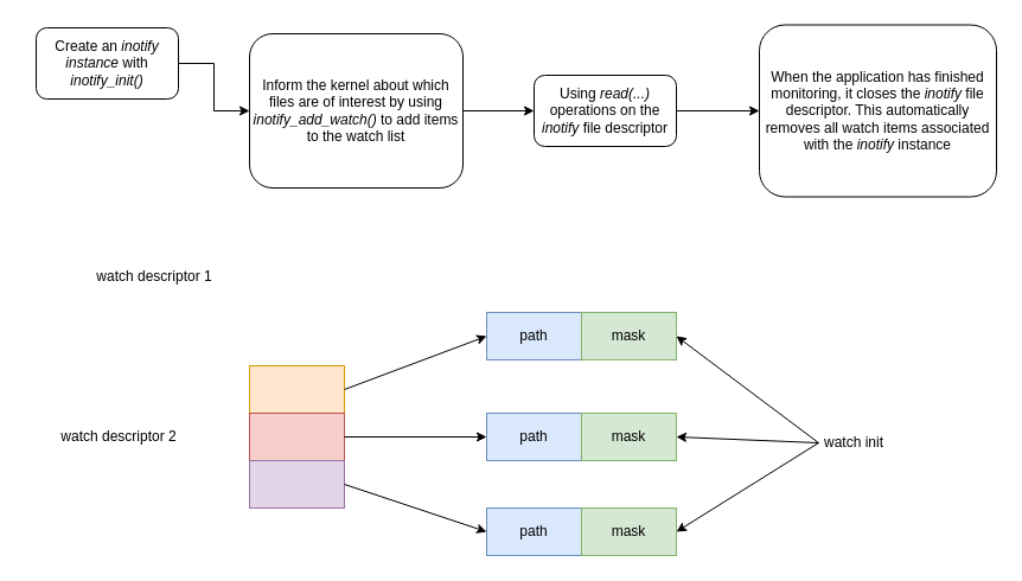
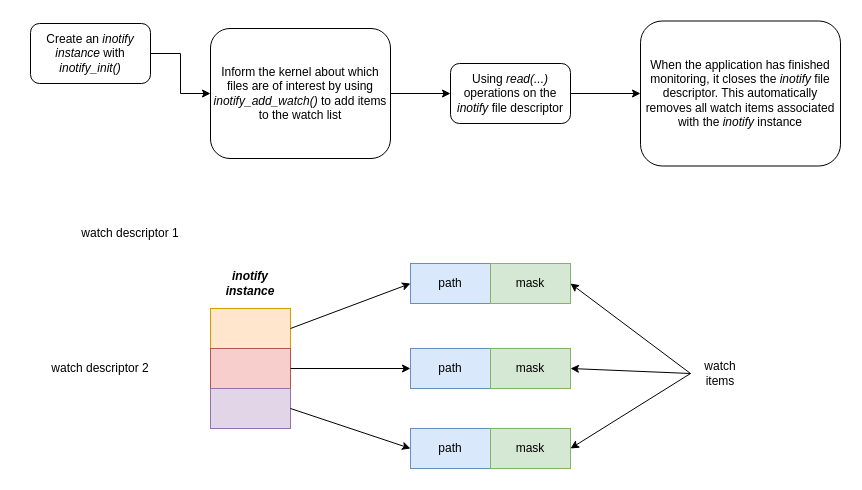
  <mxCell id="0" />
  <mxCell id="1" parent="0" />
  <mxCell id="2" style="edgeStyle=orthogonalEdgeStyle;rounded=0;orthogonalLoop=1;jettySize=auto;html=1;exitX=1;exitY=0.5;exitDx=0;exitDy=0;entryX=0;entryY=0.5;entryDx=0;entryDy=0;" edge="1" parent="1" source="3" target="5"><mxGeometry relative="1" as="geometry" /></mxCell>
  <mxCell id="3" value="Create an &lt;i&gt;inotify instance&lt;/i&gt; with&lt;br&gt;&lt;i&gt;inotify_init()&lt;/i&gt;" style="rounded=1;whiteSpace=wrap;html=1;" vertex="1" parent="1"><mxGeometry x="30" y="23" width="120" height="60" as="geometry" /></mxCell>
  <mxCell id="4" style="edgeStyle=orthogonalEdgeStyle;rounded=0;orthogonalLoop=1;jettySize=auto;html=1;exitX=1;exitY=0.5;exitDx=0;exitDy=0;entryX=0;entryY=0.5;entryDx=0;entryDy=0;" edge="1" parent="1" source="5" target="7"><mxGeometry relative="1" as="geometry" /></mxCell>
  <mxCell id="5" value="Inform the kernel about which files are of interest by using &lt;i&gt;inotify_add_watch()&lt;/i&gt; to add items to the watch list" style="rounded=1;whiteSpace=wrap;html=1;" vertex="1" parent="1"><mxGeometry x="210" y="28" width="180" height="130" as="geometry" /></mxCell>
  <mxCell id="6" style="edgeStyle=orthogonalEdgeStyle;rounded=0;orthogonalLoop=1;jettySize=auto;html=1;exitX=1;exitY=0.5;exitDx=0;exitDy=0;entryX=0;entryY=0.5;entryDx=0;entryDy=0;" edge="1" parent="1" source="7" target="8"><mxGeometry relative="1" as="geometry" /></mxCell>
  <mxCell id="7" value="Using &lt;i&gt;read(...)&lt;/i&gt; operations on the &lt;i&gt;inotify&lt;/i&gt; file descriptor" style="rounded=1;whiteSpace=wrap;html=1;" vertex="1" parent="1"><mxGeometry x="450" y="63" width="120" height="60" as="geometry" /></mxCell>
  <mxCell id="8" value="When the application has finished monitoring, it closes the &lt;i&gt;inotify&lt;/i&gt; file descriptor. This automatically removes all watch items associated with the &lt;i&gt;inotify&lt;/i&gt; instance" style="rounded=1;whiteSpace=wrap;html=1;" vertex="1" parent="1"><mxGeometry x="640" y="20.5" width="200" height="145" as="geometry" /></mxCell>
  <mxCell id="9" value="" style="rounded=0;whiteSpace=wrap;html=1;fillColor=#ffe6cc;strokeColor=#d79b00;" vertex="1" parent="1"><mxGeometry x="210" y="308" width="80" height="40" as="geometry" /></mxCell>
+ <mxCell id="10" value="&lt;b&gt;&lt;i&gt;inotify instance&lt;/i&gt;&lt;/b&gt;" style="text;html=1;align=center;verticalAlign=middle;whiteSpace=wrap;rounded=0;" vertex="1" parent="1"><mxGeometry x="220" y="268" width="60" height="30" as="geometry" /></mxCell>
  <mxCell id="11" value="" style="rounded=0;whiteSpace=wrap;html=1;fillColor=#f8cecc;strokeColor=#b85450;" vertex="1" parent="1"><mxGeometry x="210" y="348" width="80" height="40" as="geometry" /></mxCell>
  <mxCell id="12" value="" style="rounded=0;whiteSpace=wrap;html=1;fillColor=#e1d5e7;strokeColor=#9673a6;" vertex="1" parent="1"><mxGeometry x="210" y="388" width="80" height="40" as="geometry" /></mxCell>
  <mxCell id="13" value="watch descriptor 1" style="text;html=1;align=center;verticalAlign=middle;whiteSpace=wrap;rounded=0;" vertex="1" parent="1"><mxGeometry x="50" y="218" width="160" height="30" as="geometry" /></mxCell>
  <mxCell id="14" value="watch descriptor 2" style="text;html=1;align=center;verticalAlign=middle;whiteSpace=wrap;rounded=0;" vertex="1" parent="1"><mxGeometry x="20" y="353" width="160" height="30" as="geometry" /></mxCell>
  <mxCell id="15" value="path" style="rounded=0;whiteSpace=wrap;html=1;fillColor=#dae8fc;strokeColor=#6c8ebf;" vertex="1" parent="1"><mxGeometry x="410" y="263" width="80" height="40" as="geometry" /></mxCell>
  <mxCell id="16" value="mask" style="rounded=0;whiteSpace=wrap;html=1;fillColor=#d5e8d4;strokeColor=#82b366;" vertex="1" parent="1"><mxGeometry x="490" y="263" width="80" height="40" as="geometry" /></mxCell>
  <mxCell id="17" value="path" style="rounded=0;whiteSpace=wrap;html=1;fillColor=#dae8fc;strokeColor=#6c8ebf;" vertex="1" parent="1"><mxGeometry x="410" y="348" width="80" height="40" as="geometry" /></mxCell>
  <mxCell id="18" value="mask" style="rounded=0;whiteSpace=wrap;html=1;fillColor=#d5e8d4;strokeColor=#82b366;" vertex="1" parent="1"><mxGeometry x="490" y="348" width="80" height="40" as="geometry" /></mxCell>
  <mxCell id="19" value="path" style="rounded=0;whiteSpace=wrap;html=1;fillColor=#dae8fc;strokeColor=#6c8ebf;" vertex="1" parent="1"><mxGeometry x="410" y="428" width="80" height="40" as="geometry" /></mxCell>
  <mxCell id="20" value="mask" style="rounded=0;whiteSpace=wrap;html=1;fillColor=#d5e8d4;strokeColor=#82b366;" vertex="1" parent="1"><mxGeometry x="490" y="428" width="80" height="40" as="geometry" /></mxCell>
  <mxCell id="21" value="" style="endArrow=classic;html=1;rounded=0;exitX=1;exitY=0.5;exitDx=0;exitDy=0;entryX=0;entryY=0.5;entryDx=0;entryDy=0;" edge="1" parent="1" source="9" target="15"><mxGeometry width="50" height="50" relative="1" as="geometry"><mxPoint x="410" y="348" as="sourcePoint" /><mxPoint x="460" y="298" as="targetPoint" /></mxGeometry></mxCell>
  <mxCell id="22" value="" style="endArrow=classic;html=1;rounded=0;exitX=1;exitY=0.5;exitDx=0;exitDy=0;entryX=0;entryY=0.5;entryDx=0;entryDy=0;" edge="1" parent="1" source="11" target="17"><mxGeometry width="50" height="50" relative="1" as="geometry"><mxPoint x="410" y="348" as="sourcePoint" /><mxPoint x="460" y="298" as="targetPoint" /></mxGeometry></mxCell>
  <mxCell id="23" value="" style="endArrow=classic;html=1;rounded=0;exitX=1;exitY=0.5;exitDx=0;exitDy=0;entryX=0;entryY=0.5;entryDx=0;entryDy=0;" edge="1" parent="1" source="12" target="19"><mxGeometry width="50" height="50" relative="1" as="geometry"><mxPoint x="410" y="348" as="sourcePoint" /><mxPoint x="460" y="298" as="targetPoint" /></mxGeometry></mxCell>
- <mxCell id="24" value="watch init" style="text;html=1;align=center;verticalAlign=middle;whiteSpace=wrap;rounded=0;" vertex="1" parent="1"><mxGeometry x="690" y="358" width="60" height="30" as="geometry" /></mxCell>
+ <mxCell id="24" value="watch items" style="text;html=1;align=center;verticalAlign=middle;whiteSpace=wrap;rounded=0;" vertex="1" parent="1"><mxGeometry x="690" y="358" width="60" height="30" as="geometry" /></mxCell>
  <mxCell id="25" value="" style="endArrow=classic;html=1;rounded=0;entryX=1;entryY=0.5;entryDx=0;entryDy=0;exitX=0;exitY=0.5;exitDx=0;exitDy=0;" edge="1" parent="1" source="24" target="16"><mxGeometry width="50" height="50" relative="1" as="geometry"><mxPoint x="410" y="348" as="sourcePoint" /><mxPoint x="460" y="298" as="targetPoint" /></mxGeometry></mxCell>
  <mxCell id="26" value="" style="endArrow=classic;html=1;rounded=0;entryX=1;entryY=0.5;entryDx=0;entryDy=0;exitX=0;exitY=0.5;exitDx=0;exitDy=0;" edge="1" parent="1" source="24" target="18"><mxGeometry width="50" height="50" relative="1" as="geometry"><mxPoint x="410" y="348" as="sourcePoint" /><mxPoint x="460" y="298" as="targetPoint" /></mxGeometry></mxCell>
  <mxCell id="27" value="" style="endArrow=classic;html=1;rounded=0;entryX=1;entryY=0.5;entryDx=0;entryDy=0;exitX=0;exitY=0.5;exitDx=0;exitDy=0;" edge="1" parent="1" source="24" target="20"><mxGeometry width="50" height="50" relative="1" as="geometry"><mxPoint x="410" y="348" as="sourcePoint" /><mxPoint x="460" y="298" as="targetPoint" /></mxGeometry></mxCell>
